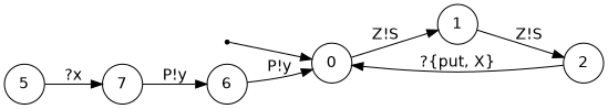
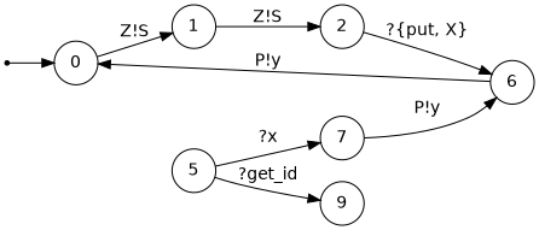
  digraph {
    fontname="DejaVu Sans"
    rankdir=LR
    node [fontname="DejaVu Sans" shape=circle]
    edge [fontname="DejaVu Sans"]
    START [shape=point]
    0
    1
    2
    5
    7
+   9
    6
    START -> 0
    0 -> 1 [label="Z!S"]
    1 -> 2 [label="Z!S"]
-   2 -> 0 [label="?{put, X}"]
+   2 -> 6 [label="?{put, X}"]
    5 -> 7 [label="?x"]
+   5 -> 9 [label="?get_id"]
    7 -> 6 [label="P!y"]
    6 -> 0 [label="P!y"]
  }
